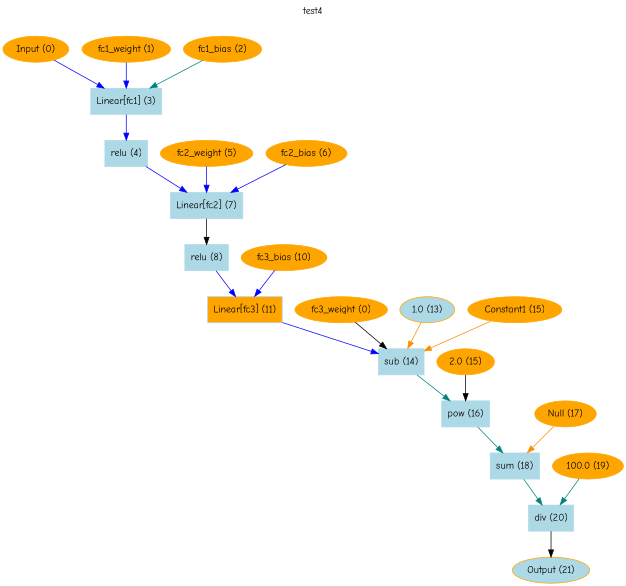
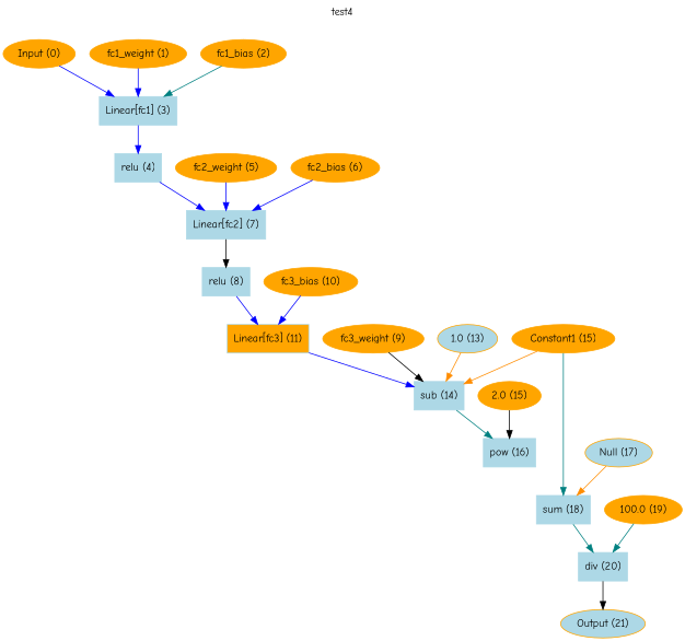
  digraph {
    fontname="Comic Neue"
    label=test4
    labelloc=t
    node [color=orange fontname="Comic Neue" style=filled]
    edge [color=blue fontname="Comic Neue"]
    n1 [label="Input (0)"]
    n2 [color=lightblue label="Linear[fc1] (3)" shape=box]
    n3 [color=lightblue label="relu (4)" shape=box]
    n4 [label="fc1_weight (1)"]
    n5 [label="fc1_bias (2)"]
    n6 [color=lightblue label="Linear[fc2] (7)" shape=box]
    n7 [color=lightblue label="relu (8)" shape=box]
    n8 [label="fc2_weight (5)"]
    n9 [label="fc2_bias (6)"]
    n10 [color=lightblue fillcolor=orange label="Linear[fc3] (11)" shape=box]
    n11 [color=lightblue label="sub (14)" shape=box]
-   n12 [label="fc3_weight (0)"]
+   n12 [label="fc3_weight (9)"]
    n13 [label="fc3_bias (10)"]
    n14 [color=lightblue label="pow (16)" shape=box]
    n15 [label="Constant1 (15)"]
    n16 [fillcolor=lightblue label="1.0 (13)"]
    n17 [color=lightblue label="sum (18)" shape=box]
    n18 [label="2.0 (15)"]
    n19 [color=lightblue label="div (20)" shape=box]
-   n20 [label="Null (17)"]
+   n20 [label="Null (17)" fillcolor=lightblue]
    n21 [fillcolor=lightblue label="Output (21)"]
    n22 [label="100.0 (19)"]
    n1 -> n2
    n2 -> n3
    n3 -> n6
    n4 -> n2
    n5 -> n2 [color=teal]
    n6 -> n7 [color=black]
    n7 -> n10
    n8 -> n6
    n9 -> n6
    n10 -> n11
    n11 -> n14 [color=teal]
    n12 -> n11 [color=black]
    n13 -> n10
-   n14 -> n17 [color=teal]
+   n15 -> n17 [color=teal]
    n15 -> n11 [color=darkorange]
    n16 -> n11 [color=darkorange]
    n17 -> n19 [color=teal]
    n18 -> n14 [color=black]
    n19 -> n21 [color=black]
    n20 -> n17 [color=darkorange]
    n22 -> n19 [color=teal]
  }
